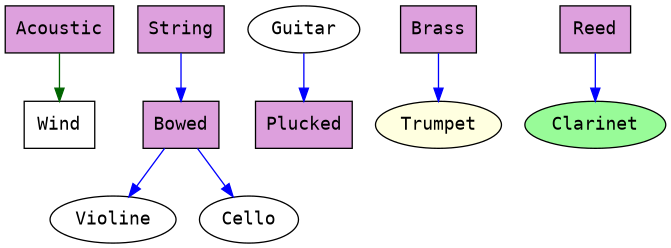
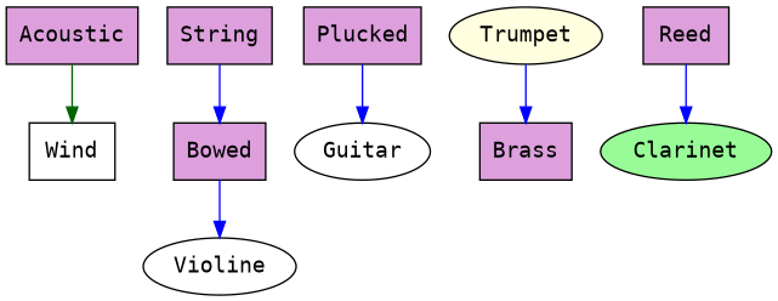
  strict digraph {
    bgcolor="#ffffff"
    color="#0000ff"
    fontname="DejaVu Sans Mono"
    node [color="0.0,0.0,0.0" fillcolor=plum fontcolor="0.0,0.0,0.0" fontname="DejaVu Sans Mono" shape=record style=filled]
    edge [color=blue fontcolor="0.0,0.0,0.0" fontname="DejaVu Sans Mono"]
    n1 [label=Acoustic]
    n2 [fillcolor=white label=Wind]
    n3 [label=String]
    n4 [label=Bowed]
    n5 [fillcolor=white label=Violine shape=ellipse]
-   n6 [fillcolor=white label=Cello shape=ellipse]
    n7 [label=Plucked]
    n8 [fillcolor=white label=Guitar shape=ellipse]
    n9 [label=Brass]
    n10 [fillcolor=lightyellow label=Trumpet shape=ellipse]
    n11 [label=Reed]
    n12 [fillcolor=palegreen label=Clarinet shape=ellipse]
    n1 -> n2 [color=darkgreen]
    n3 -> n4
    n4 -> n5
-   n4 -> n6
-   n8 -> n7
-   n9 -> n10
+   n7 -> n8
+   n10 -> n9
    n11 -> n12
  }
